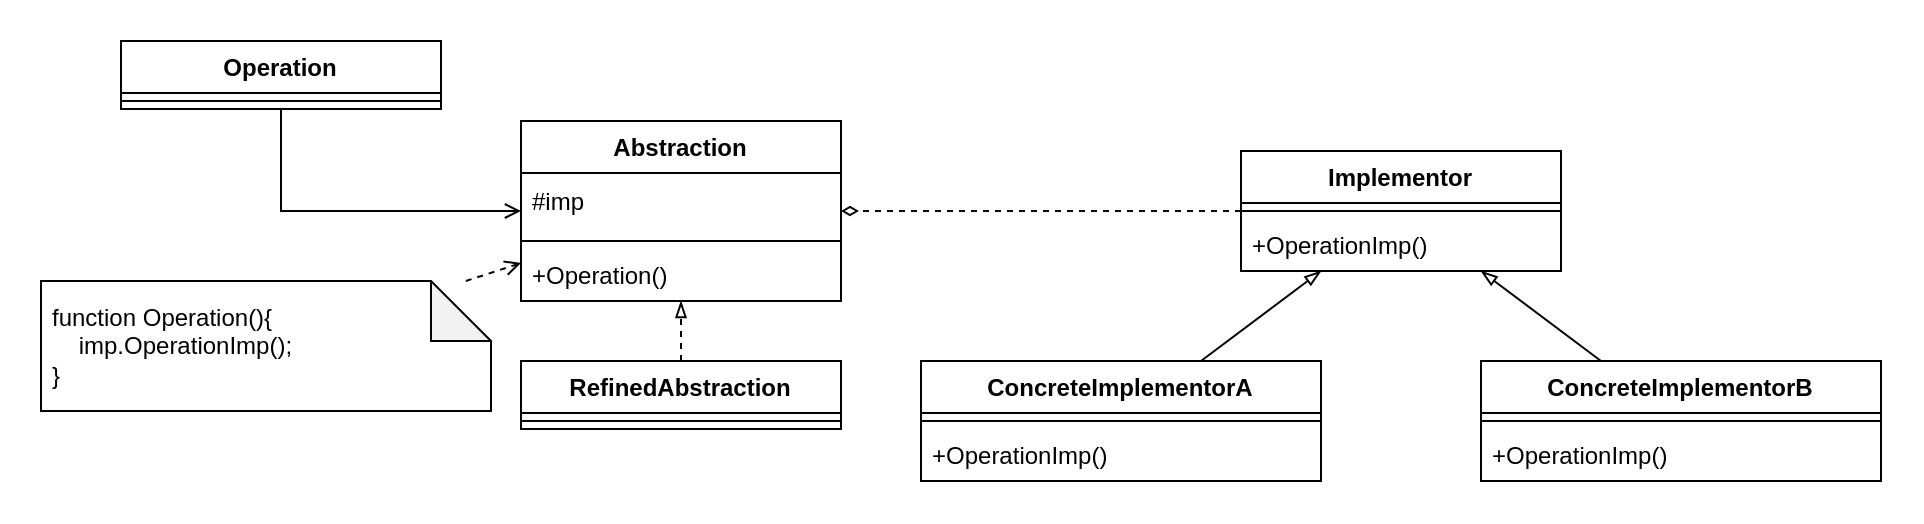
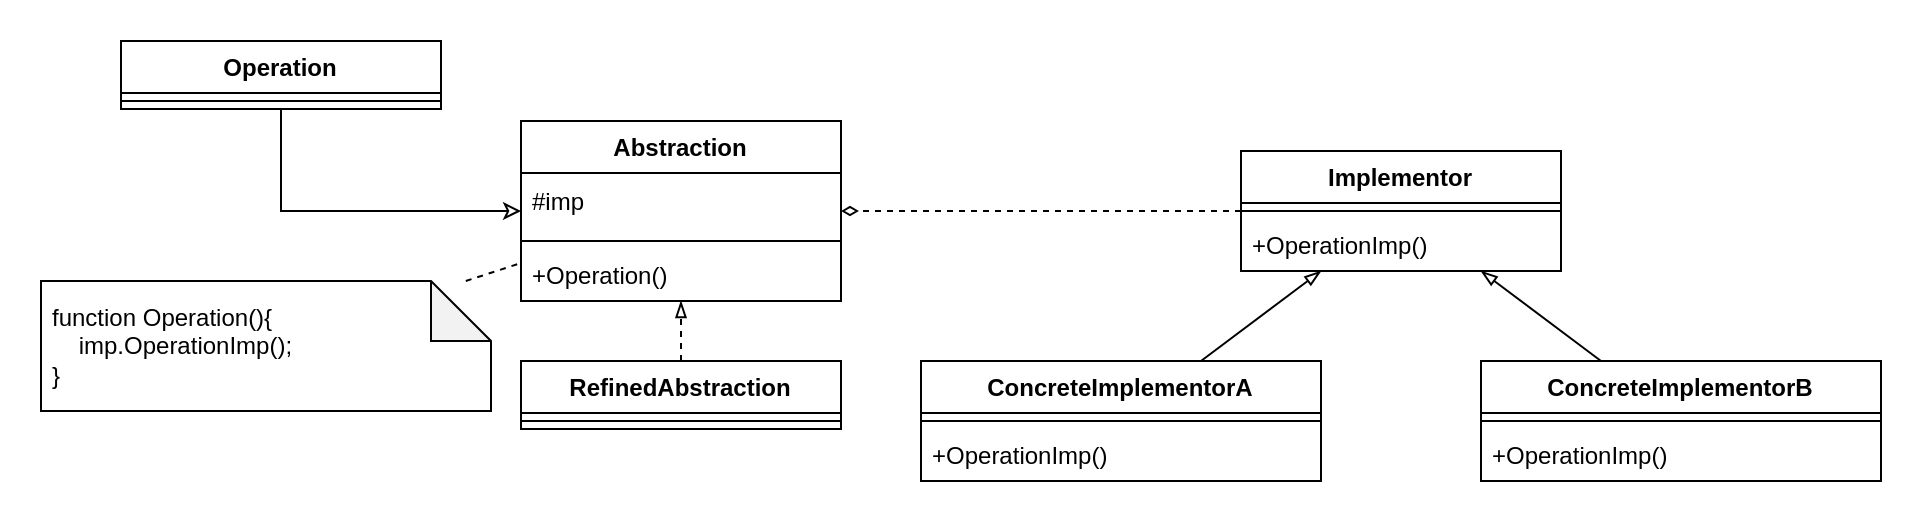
  <mxCell id="0" />
  <mxCell id="1" parent="0" />
- <mxCell id="2" style="edgeStyle=orthogonalEdgeStyle;rounded=0;orthogonalLoop=1;jettySize=auto;html=1;entryX=0;entryY=0.5;entryDx=0;entryDy=0;exitX=0.5;exitY=1;exitDx=0;exitDy=0;endArrow=open;endFill=0;" edge="1" parent="1" source="3" target="7"><mxGeometry relative="1" as="geometry"><mxPoint x="140" y="110" as="targetPoint" /></mxGeometry></mxCell>
+ <mxCell id="2" style="edgeStyle=orthogonalEdgeStyle;rounded=0;orthogonalLoop=1;jettySize=auto;html=1;entryX=0;entryY=0.5;entryDx=0;entryDy=0;exitX=0.5;exitY=1;exitDx=0;exitDy=0;endArrow=classic;endFill=0;" edge="1" parent="1" source="3" target="7"><mxGeometry relative="1" as="geometry"><mxPoint x="140" y="110" as="targetPoint" /></mxGeometry></mxCell>
  <mxCell id="3" value="Operation" style="swimlane;fontStyle=1;align=center;verticalAlign=top;childLayout=stackLayout;horizontal=1;startSize=26;horizontalStack=0;resizeParent=1;resizeParentMax=0;resizeLast=0;collapsible=1;marginBottom=0;whiteSpace=wrap;html=1;" vertex="1" parent="1"><mxGeometry x="60" y="20" width="160" height="34" as="geometry" /></mxCell>
  <mxCell id="4" value="" style="line;strokeWidth=1;fillColor=none;align=left;verticalAlign=middle;spacingTop=-1;spacingLeft=3;spacingRight=3;rotatable=0;labelPosition=right;points=[];portConstraint=eastwest;strokeColor=inherit;" vertex="1" parent="3"><mxGeometry y="26" width="160" height="8" as="geometry" /></mxCell>
- <mxCell id="5" style="edgeStyle=none;rounded=0;orthogonalLoop=1;jettySize=auto;html=1;endArrow=open;endFill=0;dashed=1;" edge="1" parent="1" source="6" target="7"><mxGeometry relative="1" as="geometry" /></mxCell>
+ <mxCell id="5" style="edgeStyle=none;rounded=0;orthogonalLoop=1;jettySize=auto;html=1;endArrow=none;endFill=0;dashed=1;" edge="1" parent="1" source="6" target="7"><mxGeometry relative="1" as="geometry" /></mxCell>
  <mxCell id="6" value="function Operation(){&lt;br&gt;&amp;nbsp; &amp;nbsp; imp.OperationImp();&lt;br&gt;}" style="shape=note;whiteSpace=wrap;html=1;backgroundOutline=1;darkOpacity=0.05;spacingLeft=4;spacingRight=4;align=left;" vertex="1" parent="1"><mxGeometry x="20" y="140" width="225" height="65" as="geometry" /></mxCell>
  <mxCell id="7" value="Abstraction" style="swimlane;fontStyle=1;align=center;verticalAlign=top;childLayout=stackLayout;horizontal=1;startSize=26;horizontalStack=0;resizeParent=1;resizeParentMax=0;resizeLast=0;collapsible=1;marginBottom=0;whiteSpace=wrap;html=1;" vertex="1" parent="1"><mxGeometry x="260" y="60" width="160" height="90" as="geometry" /></mxCell>
  <mxCell id="8" value="#imp" style="text;html=1;strokeColor=none;fillColor=none;align=left;verticalAlign=middle;whiteSpace=wrap;rounded=0;spacingLeft=4;spacingRight=4;" vertex="1" parent="7"><mxGeometry y="26" width="160" height="30" as="geometry" /></mxCell>
  <mxCell id="9" value="" style="line;strokeWidth=1;fillColor=none;align=left;verticalAlign=middle;spacingTop=-1;spacingLeft=3;spacingRight=3;rotatable=0;labelPosition=right;points=[];portConstraint=eastwest;strokeColor=inherit;" vertex="1" parent="7"><mxGeometry y="56" width="160" height="8" as="geometry" /></mxCell>
  <mxCell id="10" value="+Operation()" style="text;strokeColor=none;fillColor=none;align=left;verticalAlign=top;spacingLeft=4;spacingRight=4;overflow=hidden;rotatable=0;points=[[0,0.5],[1,0.5]];portConstraint=eastwest;whiteSpace=wrap;html=1;" vertex="1" parent="7"><mxGeometry y="64" width="160" height="26" as="geometry" /></mxCell>
  <mxCell id="11" style="edgeStyle=none;rounded=0;orthogonalLoop=1;jettySize=auto;html=1;endArrow=diamondThin;endFill=0;dashed=1;" edge="1" parent="1" source="12" target="7"><mxGeometry relative="1" as="geometry" /></mxCell>
  <mxCell id="12" value="Implementor" style="swimlane;fontStyle=1;align=center;verticalAlign=top;childLayout=stackLayout;horizontal=1;startSize=26;horizontalStack=0;resizeParent=1;resizeParentMax=0;resizeLast=0;collapsible=1;marginBottom=0;whiteSpace=wrap;html=1;" vertex="1" parent="1"><mxGeometry x="620" y="75" width="160" height="60" as="geometry" /></mxCell>
  <mxCell id="13" value="" style="line;strokeWidth=1;fillColor=none;align=left;verticalAlign=middle;spacingTop=-1;spacingLeft=3;spacingRight=3;rotatable=0;labelPosition=right;points=[];portConstraint=eastwest;strokeColor=inherit;" vertex="1" parent="12"><mxGeometry y="26" width="160" height="8" as="geometry" /></mxCell>
  <mxCell id="14" value="+OperationImp()" style="text;strokeColor=none;fillColor=none;align=left;verticalAlign=top;spacingLeft=4;spacingRight=4;overflow=hidden;rotatable=0;points=[[0,0.5],[1,0.5]];portConstraint=eastwest;whiteSpace=wrap;html=1;" vertex="1" parent="12"><mxGeometry y="34" width="160" height="26" as="geometry" /></mxCell>
  <mxCell id="15" style="edgeStyle=none;rounded=0;orthogonalLoop=1;jettySize=auto;html=1;endArrow=blockThin;endFill=0;" edge="1" parent="1" source="16" target="12"><mxGeometry relative="1" as="geometry" /></mxCell>
  <mxCell id="16" value="ConcreteImplementorA" style="swimlane;fontStyle=1;align=center;verticalAlign=top;childLayout=stackLayout;horizontal=1;startSize=26;horizontalStack=0;resizeParent=1;resizeParentMax=0;resizeLast=0;collapsible=1;marginBottom=0;whiteSpace=wrap;html=1;" vertex="1" parent="1"><mxGeometry x="460" y="180" width="200" height="60" as="geometry" /></mxCell>
  <mxCell id="17" value="" style="line;strokeWidth=1;fillColor=none;align=left;verticalAlign=middle;spacingTop=-1;spacingLeft=3;spacingRight=3;rotatable=0;labelPosition=right;points=[];portConstraint=eastwest;strokeColor=inherit;" vertex="1" parent="16"><mxGeometry y="26" width="200" height="8" as="geometry" /></mxCell>
  <mxCell id="18" value="+OperationImp()" style="text;strokeColor=none;fillColor=none;align=left;verticalAlign=top;spacingLeft=4;spacingRight=4;overflow=hidden;rotatable=0;points=[[0,0.5],[1,0.5]];portConstraint=eastwest;whiteSpace=wrap;html=1;" vertex="1" parent="16"><mxGeometry y="34" width="200" height="26" as="geometry" /></mxCell>
  <mxCell id="19" style="edgeStyle=none;rounded=0;orthogonalLoop=1;jettySize=auto;html=1;endArrow=blockThin;endFill=0;" edge="1" parent="1" source="20" target="12"><mxGeometry relative="1" as="geometry" /></mxCell>
  <mxCell id="20" value="ConcreteImplementorB" style="swimlane;fontStyle=1;align=center;verticalAlign=top;childLayout=stackLayout;horizontal=1;startSize=26;horizontalStack=0;resizeParent=1;resizeParentMax=0;resizeLast=0;collapsible=1;marginBottom=0;whiteSpace=wrap;html=1;" vertex="1" parent="1"><mxGeometry x="740" y="180" width="200" height="60" as="geometry" /></mxCell>
  <mxCell id="21" value="" style="line;strokeWidth=1;fillColor=none;align=left;verticalAlign=middle;spacingTop=-1;spacingLeft=3;spacingRight=3;rotatable=0;labelPosition=right;points=[];portConstraint=eastwest;strokeColor=inherit;" vertex="1" parent="20"><mxGeometry y="26" width="200" height="8" as="geometry" /></mxCell>
  <mxCell id="22" value="+OperationImp()" style="text;strokeColor=none;fillColor=none;align=left;verticalAlign=top;spacingLeft=4;spacingRight=4;overflow=hidden;rotatable=0;points=[[0,0.5],[1,0.5]];portConstraint=eastwest;whiteSpace=wrap;html=1;" vertex="1" parent="20"><mxGeometry y="34" width="200" height="26" as="geometry" /></mxCell>
  <mxCell id="23" style="edgeStyle=none;rounded=0;orthogonalLoop=1;jettySize=auto;html=1;endArrow=blockThin;endFill=0;dashed=1;" edge="1" parent="1" source="24" target="7"><mxGeometry relative="1" as="geometry" /></mxCell>
  <mxCell id="24" value="RefinedAbstraction" style="swimlane;fontStyle=1;align=center;verticalAlign=top;childLayout=stackLayout;horizontal=1;startSize=26;horizontalStack=0;resizeParent=1;resizeParentMax=0;resizeLast=0;collapsible=1;marginBottom=0;whiteSpace=wrap;html=1;" vertex="1" parent="1"><mxGeometry x="260" y="180" width="160" height="34" as="geometry" /></mxCell>
  <mxCell id="25" value="" style="line;strokeWidth=1;fillColor=none;align=left;verticalAlign=middle;spacingTop=-1;spacingLeft=3;spacingRight=3;rotatable=0;labelPosition=right;points=[];portConstraint=eastwest;strokeColor=inherit;" vertex="1" parent="24"><mxGeometry y="26" width="160" height="8" as="geometry" /></mxCell>
